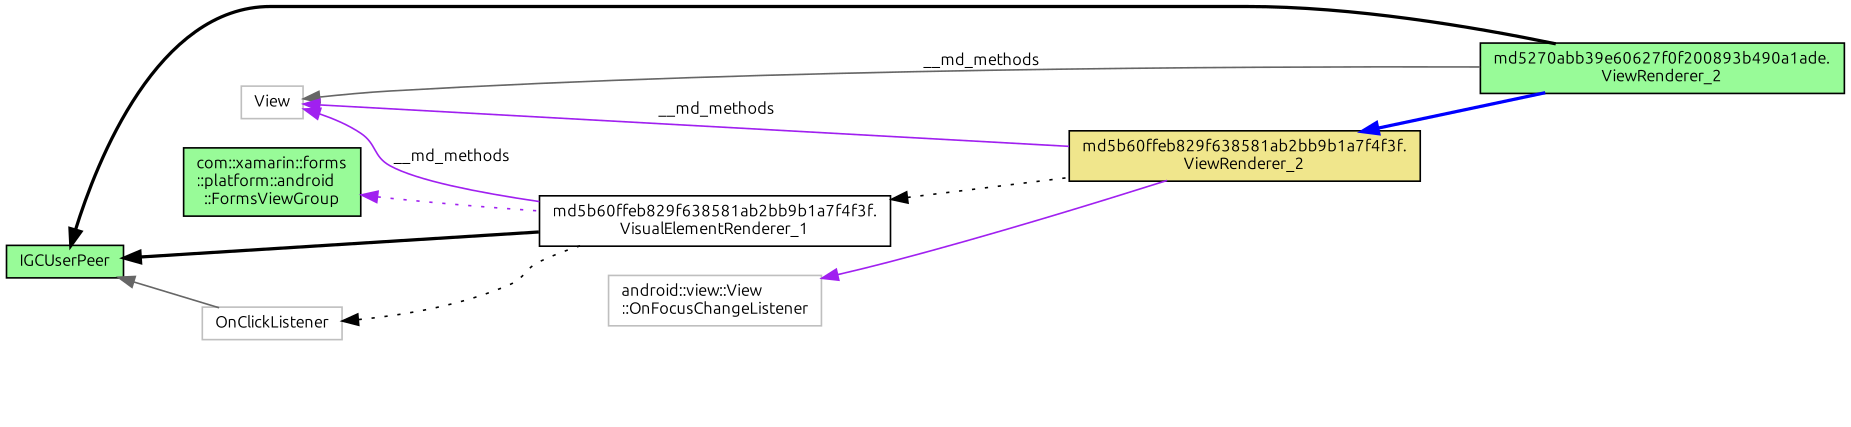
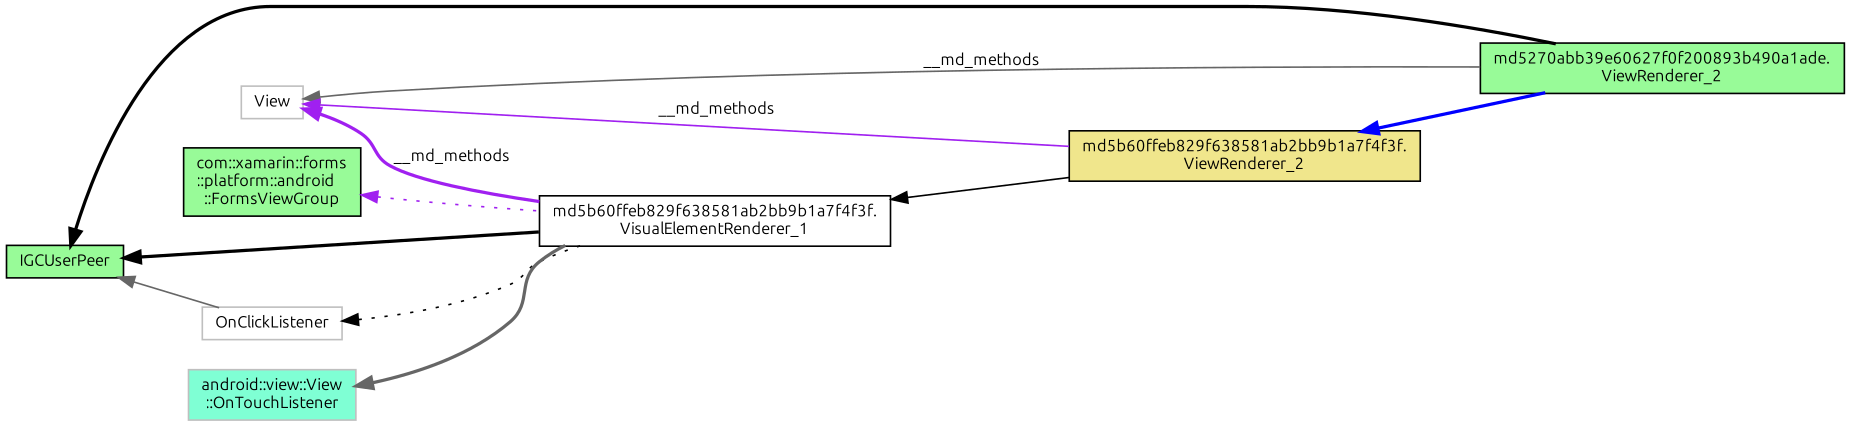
  digraph {
    fontname=Ubuntu
    rankdir=LR
    node [color=black fillcolor=white fontname=Ubuntu fontsize=10 shape=record style=filled]
    edge [color=black dir=back fontname=Ubuntu fontsize=10 labelfontname=Helvetica labelfontsize=10 style=bold]
    n1 [fillcolor=palegreen fontcolor=black height=0.2 label="md5270abb39e60627f0f200893b490a1ade.\lViewRenderer_2" width=0.4]
    n2 [fillcolor=khaki height=0.2 label="md5b60ffeb829f638581ab2bb9b1a7f4f3f.\lViewRenderer_2" width=0.4]
    n3 [height=0.2 label="md5b60ffeb829f638581ab2bb9b1a7f4f3f.\lVisualElementRenderer_1" width=0.4]
    n4 [fillcolor=palegreen height=0.2 label="com::xamarin::forms\l::platform::android\l::FormsViewGroup" width=0.4]
    n5 [fillcolor=palegreen height=0.2 label=IGCUserPeer width=0.4]
    n6 [color=grey75 height=0.2 label=OnClickListener width=0.4]
+   n7 [color=grey75 fillcolor=aquamarine height=0.2 label="android::view::View\l::OnTouchListener" width=0.4]
    n8 [color=grey75 height=0.2 label=View width=0.4]
-   n9 [color=grey75 height=0.2 label="android::view::View\l::OnFocusChangeListener" width=0.4]
    n2 -> n1 [color=blue]
-   n3 -> n2 [style=dotted]
+   n3 -> n2 [style=solid]
    n4 -> n3 [color=purple style=dotted]
    n5 -> n1
    n5 -> n3
    n5 -> n6 [color=gray40 style=solid]
    n6 -> n3 [style=dotted]
+   n7 -> n3 [color=gray40]
    n8 -> n1 [color=gray40 label=" __md_methods" style=solid]
    n8 -> n2 [color=purple label=" __md_methods" style=solid]
-   n8 -> n3 [color=purple label=" __md_methods" style=solid]
-   n9 -> n2 [color=purple style=solid]
+   n8 -> n3 [color=purple label=" __md_methods"]
  }
